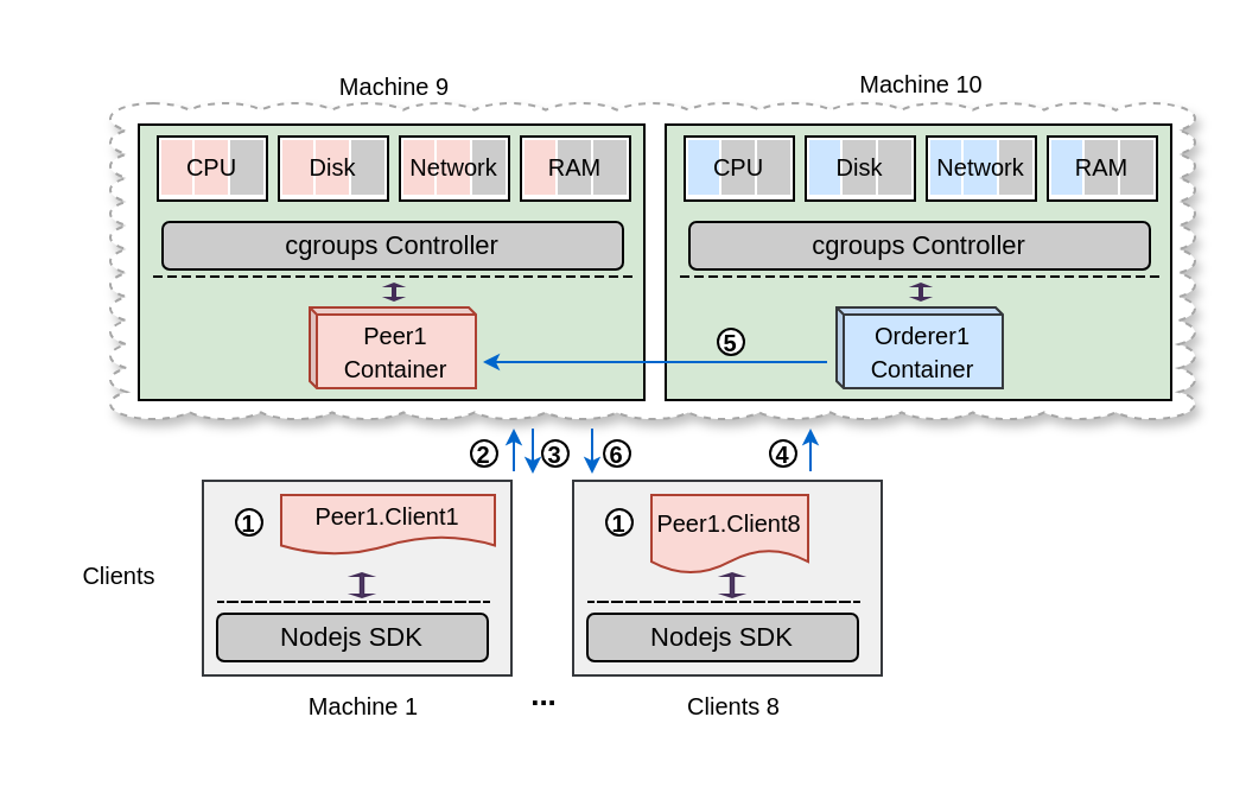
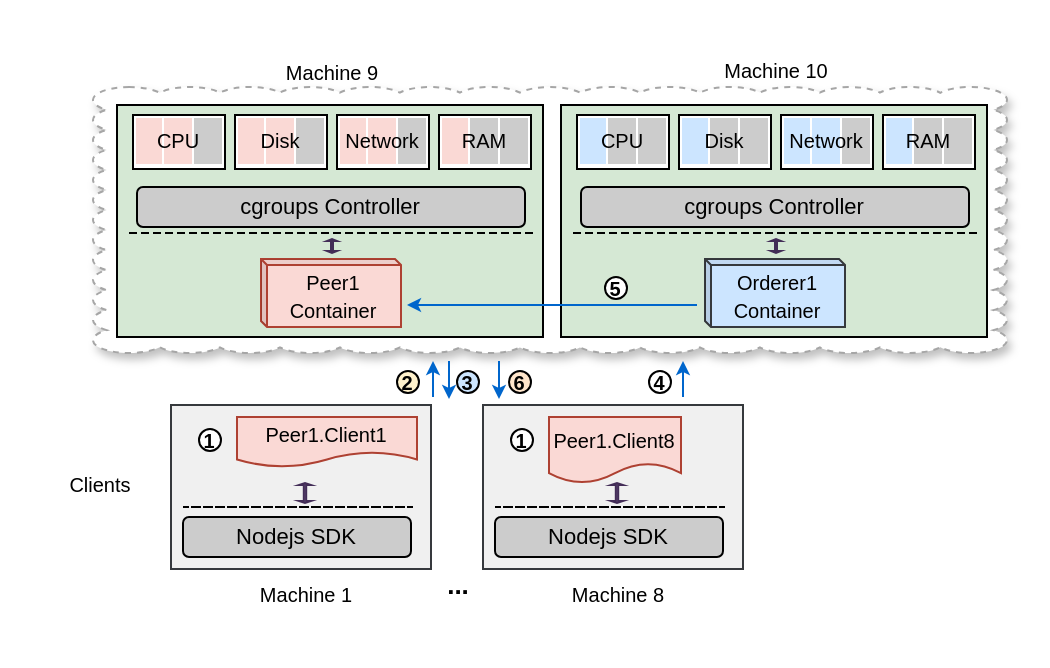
  <mxCell id="0" />
  <mxCell id="1" parent="0" />
  <mxCell id="2" value="" style="whiteSpace=wrap;html=1;shape=mxgraph.basic.cloud_rect;gradientColor=none;strokeColor=#A6A6A6;shadow=1;strokeWidth=1;perimeterSpacing=0;sketch=0;dashed=1;" parent="1" vertex="1"><mxGeometry x="46" y="43" width="457" height="133" as="geometry" /></mxCell>
  <mxCell id="3" value="&lt;font style=&quot;font-size: 10px;&quot;&gt;Machine 10&lt;/font&gt;" style="text;html=1;strokeColor=none;fillColor=none;align=center;verticalAlign=middle;whiteSpace=wrap;rounded=0;fontSize=10;" parent="1" vertex="1"><mxGeometry x="358" y="20" width="60" height="30" as="geometry" /></mxCell>
  <mxCell id="4" value="" style="rounded=0;whiteSpace=wrap;html=1;fillColor=#D5E8D4;" parent="1" vertex="1"><mxGeometry x="58" y="52" width="213" height="116" as="geometry" /></mxCell>
  <mxCell id="5" value="cgroups Controller" style="rounded=1;whiteSpace=wrap;html=1;fillColor=#CCCCCC;strokeColor=#000000;fontSize=11;" parent="1" vertex="1"><mxGeometry x="68" y="93" width="194" height="20" as="geometry" /></mxCell>
  <mxCell id="6" value="" style="endArrow=none;dashed=1;html=1;rounded=0;fontColor=#000000;shape=link;sketch=0;width=0;endSize=29;" parent="1" edge="1"><mxGeometry width="50" height="50" relative="1" as="geometry"><mxPoint x="266" y="116" as="sourcePoint" /><mxPoint x="64" y="116" as="targetPoint" /></mxGeometry></mxCell>
  <mxCell id="7" value="" style="html=1;shadow=0;dashed=0;align=center;verticalAlign=middle;shape=mxgraph.arrows2.twoWayArrow;dy=0.8;dx=1.0;fontColor=#ffffff;strokeColor=#432D57;fillColor=#76608a;direction=south;" parent="1" vertex="1"><mxGeometry x="163" y="119" width="5" height="7" as="geometry" /></mxCell>
  <mxCell id="8" value="" style="rounded=0;whiteSpace=wrap;html=1;shadow=0;labelBackgroundColor=none;fontSize=10;fontColor=#000000;strokeColor=#000000;fillColor=#FFFFFF;" parent="1" vertex="1"><mxGeometry x="66" y="57" width="46" height="27" as="geometry" /></mxCell>
  <mxCell id="9" value="" style="rounded=0;whiteSpace=wrap;html=1;shadow=0;fontSize=10;strokeColor=#FFFFFF;fillColor=#fad9d5;imageWidth=21;imageHeight=21;absoluteArcSize=1;" parent="1" vertex="1"><mxGeometry x="67" y="58" width="15" height="24" as="geometry" /></mxCell>
  <mxCell id="10" value="" style="rounded=0;whiteSpace=wrap;html=1;shadow=0;fontSize=10;strokeColor=#FFFFFF;fillColor=#fad9d5;imageWidth=21;imageHeight=21;absoluteArcSize=1;" parent="1" vertex="1"><mxGeometry x="81" y="58" width="15" height="24" as="geometry" /></mxCell>
  <mxCell id="11" value="" style="rounded=0;whiteSpace=wrap;html=1;shadow=0;fontSize=10;fontColor=#000000;strokeColor=#FFFFFF;fillColor=#CCCCCC;imageWidth=21;imageHeight=21;absoluteArcSize=1;" parent="1" vertex="1"><mxGeometry x="96" y="58" width="15" height="24" as="geometry" /></mxCell>
  <mxCell id="12" value="CPU" style="text;html=1;strokeColor=none;fillColor=none;align=center;verticalAlign=middle;whiteSpace=wrap;rounded=0;fontSize=10;" parent="1" vertex="1"><mxGeometry x="62" y="58" width="54" height="24" as="geometry" /></mxCell>
  <mxCell id="13" value="" style="rounded=0;whiteSpace=wrap;html=1;shadow=0;labelBackgroundColor=none;fontSize=10;fontColor=#000000;strokeColor=#000000;fillColor=#FFFFFF;" parent="1" vertex="1"><mxGeometry x="117" y="57" width="46" height="27" as="geometry" /></mxCell>
  <mxCell id="14" value="" style="rounded=0;whiteSpace=wrap;html=1;shadow=0;fontSize=10;strokeColor=#FFFFFF;fillColor=#fad9d5;imageWidth=21;imageHeight=21;absoluteArcSize=1;" parent="1" vertex="1"><mxGeometry x="118" y="58" width="15" height="24" as="geometry" /></mxCell>
  <mxCell id="15" value="" style="rounded=0;whiteSpace=wrap;html=1;shadow=0;fontSize=10;strokeColor=#FFFFFF;fillColor=#fad9d5;imageWidth=21;imageHeight=21;absoluteArcSize=1;" parent="1" vertex="1"><mxGeometry x="132" y="58" width="15" height="24" as="geometry" /></mxCell>
  <mxCell id="16" value="" style="rounded=0;whiteSpace=wrap;html=1;shadow=0;fontSize=10;fontColor=#000000;strokeColor=#FFFFFF;fillColor=#CCCCCC;imageWidth=21;imageHeight=21;absoluteArcSize=1;" parent="1" vertex="1"><mxGeometry x="147" y="58" width="15" height="24" as="geometry" /></mxCell>
  <mxCell id="17" value="Disk" style="text;html=1;strokeColor=none;fillColor=none;align=center;verticalAlign=middle;whiteSpace=wrap;rounded=0;fontSize=10;" parent="1" vertex="1"><mxGeometry x="113" y="58" width="54" height="24" as="geometry" /></mxCell>
  <mxCell id="18" value="" style="rounded=0;whiteSpace=wrap;html=1;shadow=0;labelBackgroundColor=none;fontSize=10;fontColor=#000000;strokeColor=#000000;fillColor=#FFFFFF;" parent="1" vertex="1"><mxGeometry x="168" y="57" width="46" height="27" as="geometry" /></mxCell>
  <mxCell id="19" value="" style="rounded=0;whiteSpace=wrap;html=1;shadow=0;fontSize=10;strokeColor=#FFFFFF;fillColor=#fad9d5;imageWidth=21;imageHeight=21;absoluteArcSize=1;" parent="1" vertex="1"><mxGeometry x="169" y="58" width="15" height="24" as="geometry" /></mxCell>
  <mxCell id="20" value="" style="rounded=0;whiteSpace=wrap;html=1;shadow=0;fontSize=10;strokeColor=#FFFFFF;fillColor=#fad9d5;imageWidth=21;imageHeight=21;absoluteArcSize=1;" parent="1" vertex="1"><mxGeometry x="183" y="58" width="15" height="24" as="geometry" /></mxCell>
  <mxCell id="21" value="" style="rounded=0;whiteSpace=wrap;html=1;shadow=0;fontSize=10;fontColor=#000000;strokeColor=#FFFFFF;fillColor=#CCCCCC;imageWidth=21;imageHeight=21;absoluteArcSize=1;" parent="1" vertex="1"><mxGeometry x="198" y="58" width="15" height="24" as="geometry" /></mxCell>
  <mxCell id="22" value="Network" style="text;html=1;strokeColor=none;fillColor=none;align=center;verticalAlign=middle;whiteSpace=wrap;rounded=0;fontSize=10;" parent="1" vertex="1"><mxGeometry x="164" y="58" width="54" height="24" as="geometry" /></mxCell>
  <mxCell id="23" value="&lt;font style=&quot;font-size: 10px;&quot;&gt;Peer1&lt;br style=&quot;&quot;&gt;Container&lt;/font&gt;" style="shape=cube;whiteSpace=wrap;html=1;boundedLbl=1;backgroundOutline=1;darkOpacity=0.05;darkOpacity2=0.1;shadow=0;size=3;fontSize=11;fillColor=#fad9d5;strokeColor=#ae4132;" parent="1" vertex="1"><mxGeometry x="130" y="129" width="70" height="34" as="geometry" /></mxCell>
  <mxCell id="24" value="&lt;font style=&quot;font-size: 10px;&quot;&gt;Machine 9&lt;/font&gt;" style="text;html=1;strokeColor=none;fillColor=none;align=center;verticalAlign=middle;whiteSpace=wrap;rounded=0;fontSize=10;" parent="1" vertex="1"><mxGeometry x="136" y="21" width="60" height="30" as="geometry" /></mxCell>
  <mxCell id="25" value="" style="rounded=0;whiteSpace=wrap;html=1;fillColor=#F0F0F0;strokeColor=#36393d;" parent="1" vertex="1"><mxGeometry x="241" y="202" width="130" height="82" as="geometry" /></mxCell>
  <mxCell id="26" value="Nodejs SDK" style="rounded=1;whiteSpace=wrap;html=1;fontSize=11;fillColor=#CCCCCC;strokeColor=#000000;" parent="1" vertex="1"><mxGeometry x="247" y="258" width="114" height="20" as="geometry" /></mxCell>
  <mxCell id="27" value="" style="endArrow=none;dashed=1;html=1;rounded=0;fontColor=#000000;shape=link;sketch=0;width=0;" parent="1" edge="1"><mxGeometry width="50" height="50" relative="1" as="geometry"><mxPoint x="362" y="253" as="sourcePoint" /><mxPoint x="247" y="253" as="targetPoint" /></mxGeometry></mxCell>
  <mxCell id="28" value="" style="html=1;shadow=0;dashed=0;align=center;verticalAlign=middle;shape=mxgraph.arrows2.twoWayArrow;dy=0.8;dx=1.0;fontColor=#ffffff;strokeColor=#432D57;fillColor=#76608a;direction=south;" parent="1" vertex="1"><mxGeometry x="305" y="241" width="6" height="10" as="geometry" /></mxCell>
  <mxCell id="29" value="&lt;font style=&quot;font-size: 10px;&quot;&gt;Peer1.Client8&lt;/font&gt;" style="shape=document;whiteSpace=wrap;html=1;boundedLbl=1;fillColor=#fad9d5;strokeColor=#ae4132;" parent="1" vertex="1"><mxGeometry x="274" y="208" width="66" height="33" as="geometry" /></mxCell>
- <mxCell id="30" value="&lt;font style=&quot;font-size: 10px;&quot;&gt;Clients 8&lt;/font&gt;" style="text;html=1;strokeColor=none;fillColor=none;align=center;verticalAlign=middle;whiteSpace=wrap;rounded=0;fontSize=10;" parent="1" vertex="1"><mxGeometry x="279" y="282" width="60" height="30" as="geometry" /></mxCell>
+ <mxCell id="30" value="&lt;font style=&quot;font-size: 10px;&quot;&gt;Machine 8&lt;/font&gt;" style="text;html=1;strokeColor=none;fillColor=none;align=center;verticalAlign=middle;whiteSpace=wrap;rounded=0;fontSize=10;" parent="1" vertex="1"><mxGeometry x="279" y="282" width="60" height="30" as="geometry" /></mxCell>
  <mxCell id="31" value="1" style="ellipse;whiteSpace=wrap;html=1;aspect=fixed;fontSize=10;strokeColor=#000000;fillColor=#FFFFFF;fontStyle=1" parent="1" vertex="1"><mxGeometry x="255" y="214" width="11" height="11" as="geometry" /></mxCell>
  <mxCell id="32" value="" style="rounded=0;whiteSpace=wrap;html=1;fillColor=#F0F0F0;strokeColor=#36393d;" parent="1" vertex="1"><mxGeometry x="85" y="202" width="130" height="82" as="geometry" /></mxCell>
  <mxCell id="33" value="Nodejs SDK" style="rounded=1;whiteSpace=wrap;html=1;fontSize=11;fillColor=#CCCCCC;strokeColor=#000000;" parent="1" vertex="1"><mxGeometry x="91" y="258" width="114" height="20" as="geometry" /></mxCell>
  <mxCell id="34" value="" style="endArrow=none;dashed=1;html=1;rounded=0;fontColor=#000000;shape=link;sketch=0;width=0;" parent="1" edge="1"><mxGeometry width="50" height="50" relative="1" as="geometry"><mxPoint x="206" y="253" as="sourcePoint" /><mxPoint x="91" y="253" as="targetPoint" /></mxGeometry></mxCell>
  <mxCell id="35" value="" style="html=1;shadow=0;dashed=0;align=center;verticalAlign=middle;shape=mxgraph.arrows2.twoWayArrow;dy=0.8;dx=1.0;fontColor=#ffffff;strokeColor=#432D57;fillColor=#76608a;direction=south;" parent="1" vertex="1"><mxGeometry x="149" y="241" width="6" height="10" as="geometry" /></mxCell>
  <mxCell id="36" value="&lt;font style=&quot;font-size: 10px;&quot;&gt;Peer1.Client1&lt;/font&gt;" style="shape=document;whiteSpace=wrap;html=1;boundedLbl=1;fillColor=#fad9d5;strokeColor=#ae4132;" parent="1" vertex="1"><mxGeometry x="118" y="208" width="90" height="25" as="geometry" /></mxCell>
  <mxCell id="37" value="&lt;font style=&quot;font-size: 10px;&quot;&gt;Machine 1&lt;/font&gt;" style="text;html=1;strokeColor=none;fillColor=none;align=center;verticalAlign=middle;whiteSpace=wrap;rounded=0;fontSize=10;" parent="1" vertex="1"><mxGeometry x="123" y="282" width="60" height="30" as="geometry" /></mxCell>
  <mxCell id="38" value="1" style="ellipse;whiteSpace=wrap;html=1;aspect=fixed;fontSize=10;strokeColor=#000000;fillColor=#FFFFFF;fontStyle=1" parent="1" vertex="1"><mxGeometry x="99" y="214" width="11" height="11" as="geometry" /></mxCell>
  <mxCell id="39" value="&lt;b&gt;&lt;font style=&quot;font-size: 13px;&quot;&gt;...&lt;/font&gt;&lt;/b&gt;" style="text;html=1;strokeColor=none;fillColor=none;align=center;verticalAlign=middle;whiteSpace=wrap;rounded=0;fontSize=10;" parent="1" vertex="1"><mxGeometry x="199" y="277" width="60" height="30" as="geometry" /></mxCell>
  <mxCell id="40" value="&lt;span style=&quot;font-size: 10px;&quot;&gt;Clients&lt;/span&gt;" style="text;html=1;strokeColor=none;fillColor=none;align=center;verticalAlign=middle;whiteSpace=wrap;rounded=0;fontSize=8;" parent="1" vertex="1"><mxGeometry x="20" y="227" width="60" height="30" as="geometry" /></mxCell>
  <mxCell id="41" value="" style="endArrow=classic;html=1;rounded=0;fontSize=10;strokeColor=#0066CC;endSize=4;startSize=4;" parent="1" edge="1"><mxGeometry width="50" height="50" relative="1" as="geometry"><mxPoint x="341" y="198" as="sourcePoint" /><mxPoint x="341" y="180" as="targetPoint" /></mxGeometry></mxCell>
  <mxCell id="42" value="4" style="ellipse;whiteSpace=wrap;html=1;aspect=fixed;fontSize=10;strokeColor=#000000;fillColor=#FFFFFF;fontStyle=1" parent="1" vertex="1"><mxGeometry x="324" y="185" width="11" height="11" as="geometry" /></mxCell>
  <mxCell id="43" value="" style="endArrow=classic;html=1;rounded=0;fontSize=10;strokeColor=#0066CC;endSize=4;startSize=4;" parent="1" edge="1"><mxGeometry width="50" height="50" relative="1" as="geometry"><mxPoint x="216" y="198" as="sourcePoint" /><mxPoint x="216" y="180" as="targetPoint" /></mxGeometry></mxCell>
  <mxCell id="44" value="" style="endArrow=classic;html=1;rounded=0;fontSize=10;strokeColor=#0066CC;endSize=4;startSize=4;jumpSize=6;" parent="1" edge="1"><mxGeometry width="50" height="50" relative="1" as="geometry"><mxPoint x="224" y="180" as="sourcePoint" /><mxPoint x="224" y="199" as="targetPoint" /></mxGeometry></mxCell>
  <mxCell id="45" value="" style="endArrow=classic;html=1;rounded=0;fontSize=10;strokeColor=#0066CC;endSize=4;startSize=4;jumpSize=6;" parent="1" edge="1"><mxGeometry width="50" height="50" relative="1" as="geometry"><mxPoint x="249" y="180" as="sourcePoint" /><mxPoint x="249" y="199" as="targetPoint" /></mxGeometry></mxCell>
- <mxCell id="46" value="2" style="ellipse;whiteSpace=wrap;html=1;aspect=fixed;fontSize=10;strokeColor=#000000;fillColor=#FFFFFF;fontStyle=1" parent="1" vertex="1"><mxGeometry x="198" y="185" width="11" height="11" as="geometry" /></mxCell>
- <mxCell id="47" value="3" style="ellipse;whiteSpace=wrap;html=1;aspect=fixed;fontSize=10;strokeColor=#000000;fillColor=#FFFFFF;fontStyle=1" parent="1" vertex="1"><mxGeometry x="228" y="185" width="11" height="11" as="geometry" /></mxCell>
- <mxCell id="48" value="6" style="ellipse;whiteSpace=wrap;html=1;aspect=fixed;fontSize=10;strokeColor=#000000;fillColor=#FFFFFF;fontStyle=1" parent="1" vertex="1"><mxGeometry x="254" y="185" width="11" height="11" as="geometry" /></mxCell>
+ <mxCell id="46" value="2" style="ellipse;whiteSpace=wrap;html=1;aspect=fixed;fontSize=10;strokeColor=#000000;fillColor=#fff2cc;fontStyle=1;" parent="1" vertex="1"><mxGeometry x="198" y="185" width="11" height="11" as="geometry" /></mxCell>
+ <mxCell id="47" value="3" style="ellipse;whiteSpace=wrap;html=1;aspect=fixed;fontSize=10;strokeColor=#000000;fillColor=#cce5ff;fontStyle=1;" parent="1" vertex="1"><mxGeometry x="228" y="185" width="11" height="11" as="geometry" /></mxCell>
+ <mxCell id="48" value="6" style="ellipse;whiteSpace=wrap;html=1;aspect=fixed;fontSize=10;strokeColor=#000000;fillColor=#ffe6cc;fontStyle=1;" parent="1" vertex="1"><mxGeometry x="254" y="185" width="11" height="11" as="geometry" /></mxCell>
  <mxCell id="49" value="" style="rounded=0;whiteSpace=wrap;html=1;shadow=0;labelBackgroundColor=none;fontSize=10;fontColor=#000000;strokeColor=#000000;fillColor=#FFFFFF;" vertex="1" parent="1"><mxGeometry x="219" y="57" width="46" height="27" as="geometry" /></mxCell>
  <mxCell id="50" value="" style="rounded=0;whiteSpace=wrap;html=1;shadow=0;fontSize=10;strokeColor=#FFFFFF;fillColor=#fad9d5;imageWidth=21;imageHeight=21;absoluteArcSize=1;" vertex="1" parent="1"><mxGeometry x="220" y="58" width="15" height="24" as="geometry" /></mxCell>
  <mxCell id="51" value="" style="rounded=0;whiteSpace=wrap;html=1;shadow=0;fontSize=10;strokeColor=#FFFFFF;fillColor=#CCCCCC;imageWidth=21;imageHeight=21;absoluteArcSize=1;" vertex="1" parent="1"><mxGeometry x="234" y="58" width="15" height="24" as="geometry" /></mxCell>
  <mxCell id="52" value="" style="rounded=0;whiteSpace=wrap;html=1;shadow=0;fontSize=10;fontColor=#000000;strokeColor=#FFFFFF;fillColor=#CCCCCC;imageWidth=21;imageHeight=21;absoluteArcSize=1;" vertex="1" parent="1"><mxGeometry x="249" y="58" width="15" height="24" as="geometry" /></mxCell>
  <mxCell id="53" value="RAM" style="text;html=1;strokeColor=none;fillColor=none;align=center;verticalAlign=middle;whiteSpace=wrap;rounded=0;fontSize=10;" vertex="1" parent="1"><mxGeometry x="215" y="58" width="54" height="24" as="geometry" /></mxCell>
  <mxCell id="54" value="" style="rounded=0;whiteSpace=wrap;html=1;fillColor=#D5E8D4;" vertex="1" parent="1"><mxGeometry x="280" y="52" width="213" height="116" as="geometry" /></mxCell>
  <mxCell id="55" value="cgroups Controller" style="rounded=1;whiteSpace=wrap;html=1;fillColor=#CCCCCC;strokeColor=#000000;fontSize=11;" vertex="1" parent="1"><mxGeometry x="290" y="93" width="194" height="20" as="geometry" /></mxCell>
  <mxCell id="56" value="" style="endArrow=none;dashed=1;html=1;rounded=0;fontColor=#000000;shape=link;sketch=0;width=0;endSize=29;" edge="1" parent="1"><mxGeometry width="50" height="50" relative="1" as="geometry"><mxPoint x="488" y="116" as="sourcePoint" /><mxPoint x="286" y="116" as="targetPoint" /></mxGeometry></mxCell>
  <mxCell id="57" value="" style="html=1;shadow=0;dashed=0;align=center;verticalAlign=middle;shape=mxgraph.arrows2.twoWayArrow;dy=0.8;dx=1.0;fontColor=#ffffff;strokeColor=#432D57;fillColor=#76608a;direction=south;" vertex="1" parent="1"><mxGeometry x="385" y="119" width="5" height="7" as="geometry" /></mxCell>
  <mxCell id="58" value="" style="rounded=0;whiteSpace=wrap;html=1;shadow=0;labelBackgroundColor=none;fontSize=10;fontColor=#000000;strokeColor=#000000;fillColor=#FFFFFF;" vertex="1" parent="1"><mxGeometry x="288" y="57" width="46" height="27" as="geometry" /></mxCell>
  <mxCell id="59" value="" style="rounded=0;whiteSpace=wrap;html=1;shadow=0;fontSize=10;strokeColor=#FFFFFF;fillColor=#CCE5FF;imageWidth=21;imageHeight=21;absoluteArcSize=1;" vertex="1" parent="1"><mxGeometry x="289" y="58" width="15" height="24" as="geometry" /></mxCell>
  <mxCell id="60" value="" style="rounded=0;whiteSpace=wrap;html=1;shadow=0;fontSize=10;strokeColor=#FFFFFF;fillColor=#CCCCCC;imageWidth=21;imageHeight=21;absoluteArcSize=1;" vertex="1" parent="1"><mxGeometry x="303" y="58" width="15" height="24" as="geometry" /></mxCell>
  <mxCell id="61" value="" style="rounded=0;whiteSpace=wrap;html=1;shadow=0;fontSize=10;fontColor=#000000;strokeColor=#FFFFFF;fillColor=#CCCCCC;imageWidth=21;imageHeight=21;absoluteArcSize=1;" vertex="1" parent="1"><mxGeometry x="318" y="58" width="15" height="24" as="geometry" /></mxCell>
  <mxCell id="62" value="CPU" style="text;html=1;strokeColor=none;fillColor=none;align=center;verticalAlign=middle;whiteSpace=wrap;rounded=0;fontSize=10;" vertex="1" parent="1"><mxGeometry x="284" y="58" width="54" height="24" as="geometry" /></mxCell>
  <mxCell id="63" value="" style="rounded=0;whiteSpace=wrap;html=1;shadow=0;labelBackgroundColor=none;fontSize=10;fontColor=#000000;strokeColor=#000000;fillColor=#FFFFFF;" vertex="1" parent="1"><mxGeometry x="339" y="57" width="46" height="27" as="geometry" /></mxCell>
  <mxCell id="64" value="" style="rounded=0;whiteSpace=wrap;html=1;shadow=0;fontSize=10;strokeColor=#FFFFFF;fillColor=#CCE5FF;imageWidth=21;imageHeight=21;absoluteArcSize=1;" vertex="1" parent="1"><mxGeometry x="340" y="58" width="15" height="24" as="geometry" /></mxCell>
  <mxCell id="65" value="" style="rounded=0;whiteSpace=wrap;html=1;shadow=0;fontSize=10;strokeColor=#FFFFFF;fillColor=#CCCCCC;imageWidth=21;imageHeight=21;absoluteArcSize=1;" vertex="1" parent="1"><mxGeometry x="354" y="58" width="15" height="24" as="geometry" /></mxCell>
  <mxCell id="66" value="" style="rounded=0;whiteSpace=wrap;html=1;shadow=0;fontSize=10;fontColor=#000000;strokeColor=#FFFFFF;fillColor=#CCCCCC;imageWidth=21;imageHeight=21;absoluteArcSize=1;" vertex="1" parent="1"><mxGeometry x="369" y="58" width="15" height="24" as="geometry" /></mxCell>
  <mxCell id="67" value="Disk" style="text;html=1;strokeColor=none;fillColor=none;align=center;verticalAlign=middle;whiteSpace=wrap;rounded=0;fontSize=10;" vertex="1" parent="1"><mxGeometry x="335" y="58" width="54" height="24" as="geometry" /></mxCell>
  <mxCell id="68" value="" style="rounded=0;whiteSpace=wrap;html=1;shadow=0;labelBackgroundColor=none;fontSize=10;fontColor=#000000;strokeColor=#000000;fillColor=#FFFFFF;" vertex="1" parent="1"><mxGeometry x="390" y="57" width="46" height="27" as="geometry" /></mxCell>
  <mxCell id="69" value="" style="rounded=0;whiteSpace=wrap;html=1;shadow=0;fontSize=10;strokeColor=#FFFFFF;fillColor=#CCE5FF;imageWidth=21;imageHeight=21;absoluteArcSize=1;" vertex="1" parent="1"><mxGeometry x="391" y="58" width="15" height="24" as="geometry" /></mxCell>
  <mxCell id="70" value="" style="rounded=0;whiteSpace=wrap;html=1;shadow=0;fontSize=10;strokeColor=#FFFFFF;fillColor=#CCE5FF;imageWidth=21;imageHeight=21;absoluteArcSize=1;" vertex="1" parent="1"><mxGeometry x="405" y="58" width="15" height="24" as="geometry" /></mxCell>
  <mxCell id="71" value="" style="rounded=0;whiteSpace=wrap;html=1;shadow=0;fontSize=10;fontColor=#000000;strokeColor=#FFFFFF;fillColor=#CCCCCC;imageWidth=21;imageHeight=21;absoluteArcSize=1;" vertex="1" parent="1"><mxGeometry x="420" y="58" width="15" height="24" as="geometry" /></mxCell>
  <mxCell id="72" value="Network" style="text;html=1;strokeColor=none;fillColor=none;align=center;verticalAlign=middle;whiteSpace=wrap;rounded=0;fontSize=10;" vertex="1" parent="1"><mxGeometry x="386" y="58" width="54" height="24" as="geometry" /></mxCell>
  <mxCell id="73" value="&lt;font style=&quot;font-size: 10px;&quot;&gt;Orderer1&lt;br style=&quot;&quot;&gt;Container&lt;/font&gt;" style="shape=cube;whiteSpace=wrap;html=1;boundedLbl=1;backgroundOutline=1;darkOpacity=0.05;darkOpacity2=0.1;shadow=0;size=3;fontSize=11;fillColor=#cce5ff;strokeColor=#36393d;" vertex="1" parent="1"><mxGeometry x="352" y="129" width="70" height="34" as="geometry" /></mxCell>
  <mxCell id="74" value="" style="rounded=0;whiteSpace=wrap;html=1;shadow=0;labelBackgroundColor=none;fontSize=10;fontColor=#000000;strokeColor=#000000;fillColor=#FFFFFF;" vertex="1" parent="1"><mxGeometry x="441" y="57" width="46" height="27" as="geometry" /></mxCell>
  <mxCell id="75" value="" style="rounded=0;whiteSpace=wrap;html=1;shadow=0;fontSize=10;strokeColor=#FFFFFF;fillColor=#CCE5FF;imageWidth=21;imageHeight=21;absoluteArcSize=1;" vertex="1" parent="1"><mxGeometry x="442" y="58" width="15" height="24" as="geometry" /></mxCell>
  <mxCell id="76" value="" style="rounded=0;whiteSpace=wrap;html=1;shadow=0;fontSize=10;strokeColor=#FFFFFF;fillColor=#CCCCCC;imageWidth=21;imageHeight=21;absoluteArcSize=1;" vertex="1" parent="1"><mxGeometry x="456" y="58" width="15" height="24" as="geometry" /></mxCell>
  <mxCell id="77" value="" style="rounded=0;whiteSpace=wrap;html=1;shadow=0;fontSize=10;fontColor=#000000;strokeColor=#FFFFFF;fillColor=#CCCCCC;imageWidth=21;imageHeight=21;absoluteArcSize=1;" vertex="1" parent="1"><mxGeometry x="471" y="58" width="15" height="24" as="geometry" /></mxCell>
  <mxCell id="78" value="RAM" style="text;html=1;strokeColor=none;fillColor=none;align=center;verticalAlign=middle;whiteSpace=wrap;rounded=0;fontSize=10;" vertex="1" parent="1"><mxGeometry x="437" y="58" width="54" height="24" as="geometry" /></mxCell>
  <mxCell id="79" value="" style="endArrow=classic;html=1;rounded=0;fontSize=10;strokeColor=#0066CC;endSize=4;startSize=4;jumpSize=6;" parent="1" edge="1"><mxGeometry width="50" height="50" relative="1" as="geometry"><mxPoint x="348" y="152" as="sourcePoint" /><mxPoint x="203" y="152" as="targetPoint" /></mxGeometry></mxCell>
  <mxCell id="80" value="5" style="ellipse;whiteSpace=wrap;html=1;aspect=fixed;fontSize=10;strokeColor=#000000;fillColor=#FFFFFF;fontStyle=1" parent="1" vertex="1"><mxGeometry x="302" y="138" width="11" height="11" as="geometry" /></mxCell>
